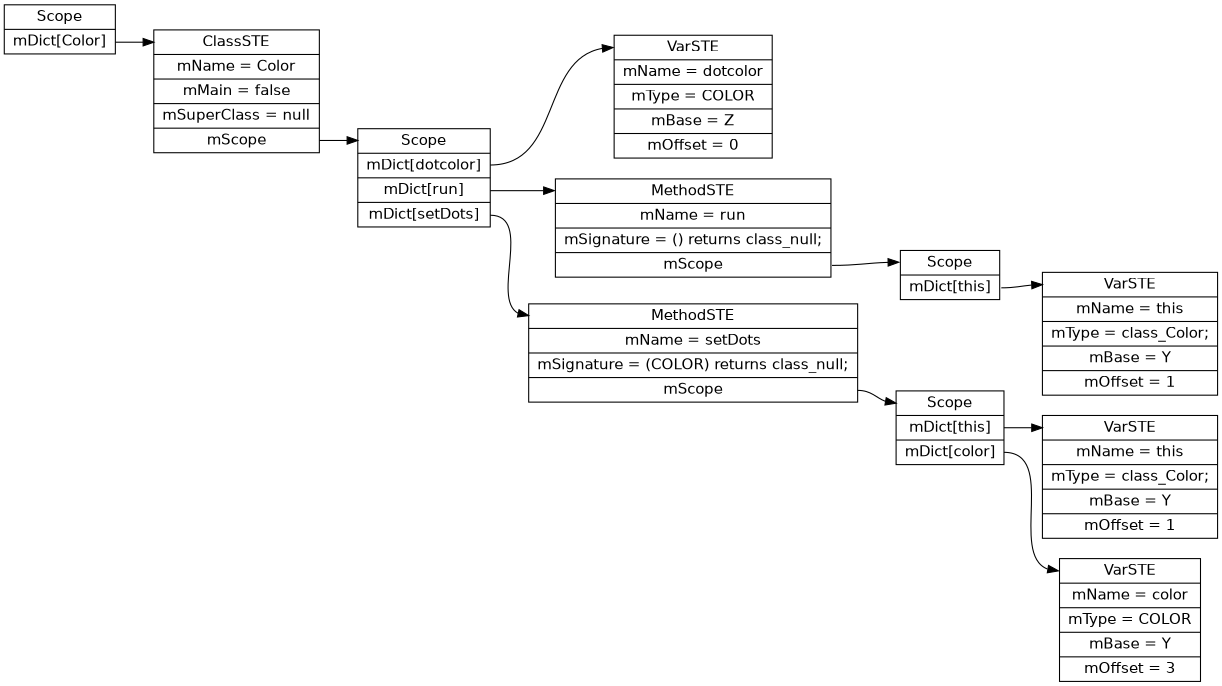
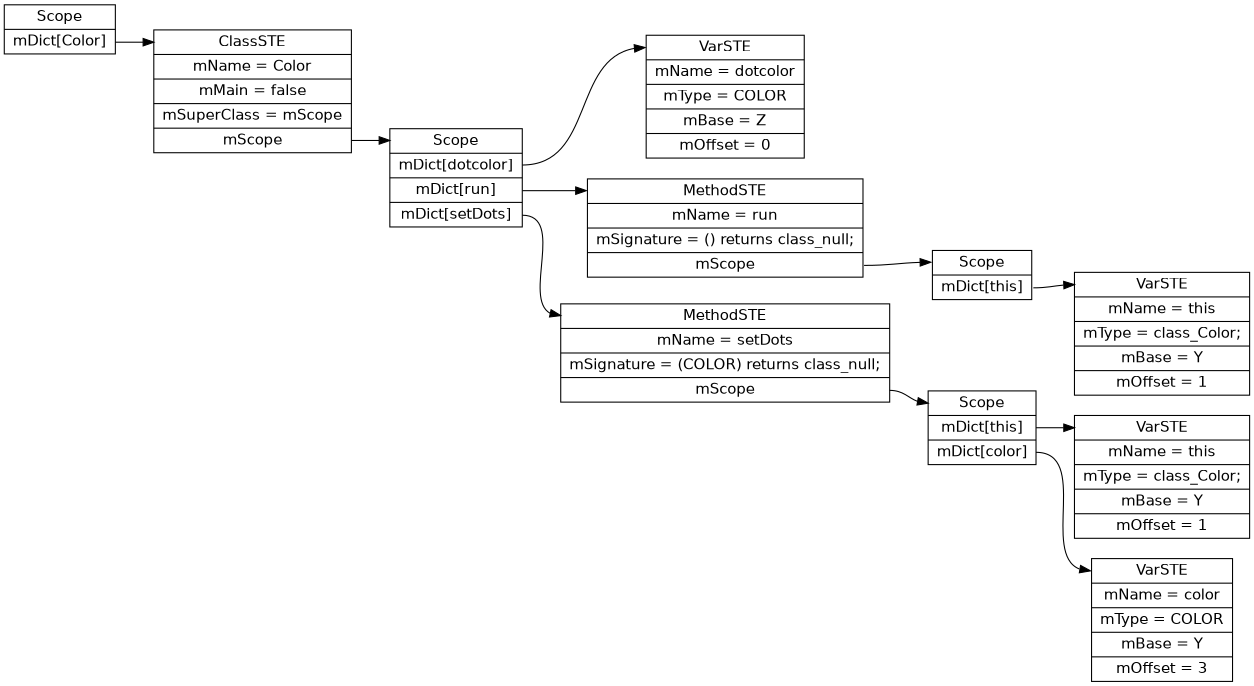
  digraph {
    rankdir=LR
    fontname="DejaVu Sans"
    node [shape=record fontname="DejaVu Sans"]
    edge [headport=f0 tailport=f1 fontname="DejaVu Sans"]
    n1 [label=" <f0> Scope | <f1> mDict\[Color\] "]
-   n2 [label=" <f0> ClassSTE | <f1> mName = Color| <f2> mMain = false| <f3> mSuperClass = null| <f4> mScope "]
+   n2 [label=" <f0> ClassSTE | <f1> mName = Color| <f2> mMain = false| <f3> mSuperClass = mScope| <f4> mScope "]
    n3 [label=" <f0> Scope | <f1> mDict\[dotcolor\] | <f2> mDict\[run\] | <f3> mDict\[setDots\] "]
    n4 [label=" <f0> VarSTE | <f1> mName = dotcolor| <f2> mType = COLOR| <f3> mBase = Z| <f4> mOffset = 0"]
    n5 [label=" <f0> MethodSTE | <f1> mName = run| <f2> mSignature = () returns class_null;| <f3> mScope "]
    n6 [label=" <f0> MethodSTE | <f1> mName = setDots| <f2> mSignature = (COLOR) returns class_null;| <f3> mScope "]
    n7 [label=" <f0> Scope | <f1> mDict\[this\] "]
    n8 [label=" <f0> VarSTE | <f1> mName = this| <f2> mType = class_Color;| <f3> mBase = Y| <f4> mOffset = 1"]
    n9 [label=" <f0> Scope | <f1> mDict\[this\] | <f2> mDict\[color\] "]
    n10 [label=" <f0> VarSTE | <f1> mName = this| <f2> mType = class_Color;| <f3> mBase = Y| <f4> mOffset = 1"]
    n11 [label=" <f0> VarSTE | <f1> mName = color| <f2> mType = COLOR| <f3> mBase = Y| <f4> mOffset = 3"]
    n1 -> n2
    n2 -> n3 [tailport=f4]
    n3 -> n4
    n3 -> n5 [tailport=f2]
    n3 -> n6 [tailport=f3]
    n5 -> n7 [tailport=f3]
    n6 -> n9 [tailport=f3]
    n7 -> n8
    n9 -> n10
    n9 -> n11 [tailport=f2]
  }
